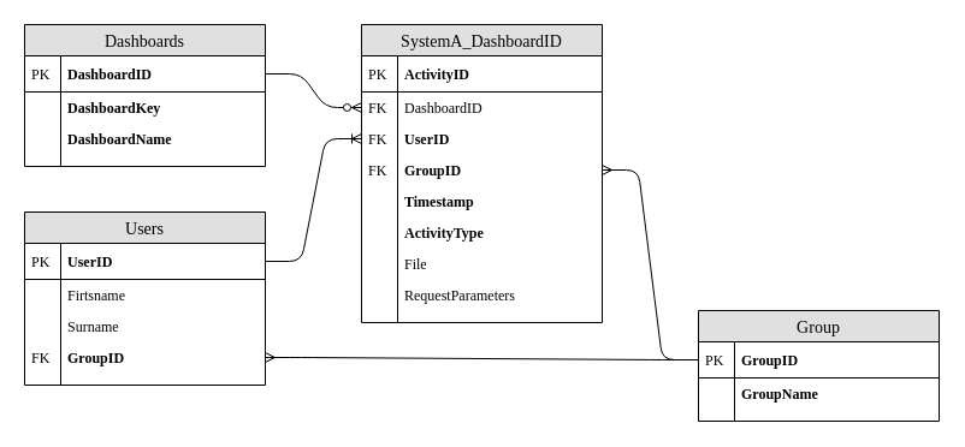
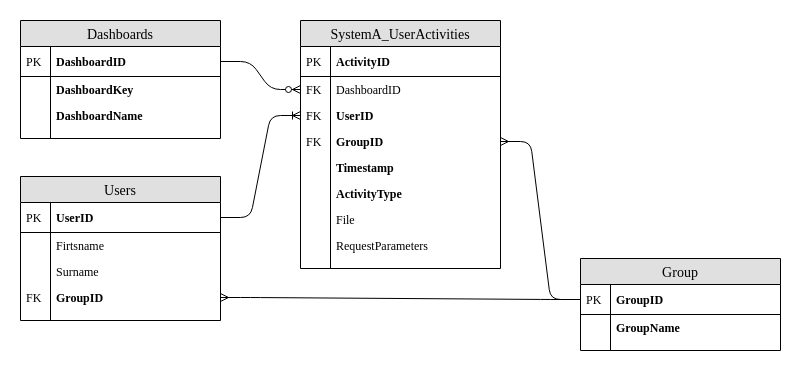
  <mxCell id="0" />
  <mxCell id="1" parent="0" />
  <mxCell id="2" value="Dashboards" style="swimlane;fontStyle=0;childLayout=stackLayout;horizontal=1;startSize=26;fillColor=#e0e0e0;horizontalStack=0;resizeParent=1;resizeParentMax=0;resizeLast=0;collapsible=1;marginBottom=0;swimlaneFillColor=#ffffff;align=center;fontSize=14;fontFamily=Times New Roman;" parent="1" vertex="1"><mxGeometry x="20" y="20" width="200" height="118" as="geometry" /></mxCell>
  <mxCell id="3" value="DashboardID" style="shape=partialRectangle;top=0;left=0;right=0;bottom=1;align=left;verticalAlign=middle;fillColor=none;spacingLeft=34;spacingRight=4;overflow=hidden;rotatable=0;points=[[0,0.5],[1,0.5]];portConstraint=eastwest;dropTarget=0;fontStyle=1;fontSize=12;fontFamily=Times New Roman;" parent="2" vertex="1"><mxGeometry y="26" width="200" height="30" as="geometry" /></mxCell>
  <mxCell id="4" value="PK" style="shape=partialRectangle;top=0;left=0;bottom=0;fillColor=none;align=left;verticalAlign=middle;spacingLeft=4;spacingRight=4;overflow=hidden;rotatable=0;points=[];portConstraint=eastwest;part=1;fontSize=12;fontFamily=Times New Roman;" parent="3" vertex="1" connectable="0"><mxGeometry width="30" height="30" as="geometry" /></mxCell>
  <mxCell id="5" value="DashboardKey" style="shape=partialRectangle;top=0;left=0;right=0;bottom=0;align=left;verticalAlign=top;fillColor=none;spacingLeft=34;spacingRight=4;overflow=hidden;rotatable=0;points=[[0,0.5],[1,0.5]];portConstraint=eastwest;dropTarget=0;fontSize=12;fontStyle=1;fontFamily=Times New Roman;" parent="2" vertex="1"><mxGeometry y="56" width="200" height="26" as="geometry" /></mxCell>
  <mxCell id="6" value="" style="shape=partialRectangle;top=0;left=0;bottom=0;fillColor=none;align=left;verticalAlign=top;spacingLeft=4;spacingRight=4;overflow=hidden;rotatable=0;points=[];portConstraint=eastwest;part=1;fontSize=12;fontFamily=Times New Roman;" parent="5" vertex="1" connectable="0"><mxGeometry width="30" height="26" as="geometry" /></mxCell>
  <mxCell id="7" value="DashboardName" style="shape=partialRectangle;top=0;left=0;right=0;bottom=0;align=left;verticalAlign=top;fillColor=none;spacingLeft=34;spacingRight=4;overflow=hidden;rotatable=0;points=[[0,0.5],[1,0.5]];portConstraint=eastwest;dropTarget=0;fontSize=12;fontStyle=1;fontFamily=Times New Roman;" parent="2" vertex="1"><mxGeometry y="82" width="200" height="26" as="geometry" /></mxCell>
  <mxCell id="8" value="" style="shape=partialRectangle;top=0;left=0;bottom=0;fillColor=none;align=left;verticalAlign=top;spacingLeft=4;spacingRight=4;overflow=hidden;rotatable=0;points=[];portConstraint=eastwest;part=1;fontSize=12;fontFamily=Times New Roman;" parent="7" vertex="1" connectable="0"><mxGeometry width="30" height="26" as="geometry" /></mxCell>
  <mxCell id="9" value="" style="shape=partialRectangle;top=0;left=0;right=0;bottom=0;align=left;verticalAlign=top;fillColor=none;spacingLeft=34;spacingRight=4;overflow=hidden;rotatable=0;points=[[0,0.5],[1,0.5]];portConstraint=eastwest;dropTarget=0;fontSize=12;fontFamily=Times New Roman;" parent="2" vertex="1"><mxGeometry y="108" width="200" height="10" as="geometry" /></mxCell>
  <mxCell id="10" value="" style="shape=partialRectangle;top=0;left=0;bottom=0;fillColor=none;align=left;verticalAlign=top;spacingLeft=4;spacingRight=4;overflow=hidden;rotatable=0;points=[];portConstraint=eastwest;part=1;fontSize=12;fontFamily=Times New Roman;" parent="9" vertex="1" connectable="0"><mxGeometry width="30" height="10" as="geometry" /></mxCell>
- <mxCell id="11" value="SystemA_DashboardID" style="swimlane;fontStyle=0;childLayout=stackLayout;horizontal=1;startSize=26;fillColor=#e0e0e0;horizontalStack=0;resizeParent=1;resizeParentMax=0;resizeLast=0;collapsible=1;marginBottom=0;swimlaneFillColor=#ffffff;align=center;fontSize=14;fontFamily=Times New Roman;" parent="1" vertex="1"><mxGeometry x="300" y="20" width="200" height="248" as="geometry" /></mxCell>
+ <mxCell id="11" value="SystemA_UserActivities" style="swimlane;fontStyle=0;childLayout=stackLayout;horizontal=1;startSize=26;fillColor=#e0e0e0;horizontalStack=0;resizeParent=1;resizeParentMax=0;resizeLast=0;collapsible=1;marginBottom=0;swimlaneFillColor=#ffffff;align=center;fontSize=14;fontFamily=Times New Roman;" parent="1" vertex="1"><mxGeometry x="300" y="20" width="200" height="248" as="geometry" /></mxCell>
  <mxCell id="12" value="ActivityID" style="shape=partialRectangle;top=0;left=0;right=0;bottom=1;align=left;verticalAlign=middle;fillColor=none;spacingLeft=34;spacingRight=4;overflow=hidden;rotatable=0;points=[[0,0.5],[1,0.5]];portConstraint=eastwest;dropTarget=0;fontStyle=1;fontSize=12;fontFamily=Times New Roman;" parent="11" vertex="1"><mxGeometry y="26" width="200" height="30" as="geometry" /></mxCell>
  <mxCell id="13" value="PK" style="shape=partialRectangle;top=0;left=0;bottom=0;fillColor=none;align=left;verticalAlign=middle;spacingLeft=4;spacingRight=4;overflow=hidden;rotatable=0;points=[];portConstraint=eastwest;part=1;fontSize=12;fontFamily=Times New Roman;" parent="12" vertex="1" connectable="0"><mxGeometry width="30" height="30" as="geometry" /></mxCell>
  <mxCell id="14" value="DashboardID" style="shape=partialRectangle;top=0;left=0;right=0;bottom=0;align=left;verticalAlign=top;fillColor=none;spacingLeft=34;spacingRight=4;overflow=hidden;rotatable=0;points=[[0,0.5],[1,0.5]];portConstraint=eastwest;dropTarget=0;fontSize=12;fontFamily=Times New Roman;" parent="11" vertex="1"><mxGeometry y="56" width="200" height="26" as="geometry" /></mxCell>
  <mxCell id="15" value="FK" style="shape=partialRectangle;top=0;left=0;bottom=0;fillColor=none;align=left;verticalAlign=top;spacingLeft=4;spacingRight=4;overflow=hidden;rotatable=0;points=[];portConstraint=eastwest;part=1;fontSize=12;fontFamily=Times New Roman;" parent="14" vertex="1" connectable="0"><mxGeometry width="30" height="26" as="geometry" /></mxCell>
  <mxCell id="16" value="UserID" style="shape=partialRectangle;top=0;left=0;right=0;bottom=0;align=left;verticalAlign=top;fillColor=none;spacingLeft=34;spacingRight=4;overflow=hidden;rotatable=0;points=[[0,0.5],[1,0.5]];portConstraint=eastwest;dropTarget=0;fontSize=12;fontStyle=1;fontFamily=Times New Roman;" parent="11" vertex="1"><mxGeometry y="82" width="200" height="26" as="geometry" /></mxCell>
  <mxCell id="17" value="FK" style="shape=partialRectangle;top=0;left=0;bottom=0;fillColor=none;align=left;verticalAlign=top;spacingLeft=4;spacingRight=4;overflow=hidden;rotatable=0;points=[];portConstraint=eastwest;part=1;fontSize=12;fontFamily=Times New Roman;" parent="16" vertex="1" connectable="0"><mxGeometry width="30" height="26" as="geometry" /></mxCell>
  <mxCell id="18" value="GroupID" style="shape=partialRectangle;top=0;left=0;right=0;bottom=0;align=left;verticalAlign=top;fillColor=none;spacingLeft=34;spacingRight=4;overflow=hidden;rotatable=0;points=[[0,0.5],[1,0.5]];portConstraint=eastwest;dropTarget=0;fontSize=12;fontFamily=Times New Roman;fontStyle=1" parent="11" vertex="1"><mxGeometry y="108" width="200" height="26" as="geometry" /></mxCell>
  <mxCell id="19" value="FK" style="shape=partialRectangle;top=0;left=0;bottom=0;fillColor=none;align=left;verticalAlign=top;spacingLeft=4;spacingRight=4;overflow=hidden;rotatable=0;points=[];portConstraint=eastwest;part=1;fontSize=12;fontFamily=Times New Roman;" parent="18" vertex="1" connectable="0"><mxGeometry width="30" height="26" as="geometry" /></mxCell>
  <mxCell id="20" value="Timestamp" style="shape=partialRectangle;top=0;left=0;right=0;bottom=0;align=left;verticalAlign=top;fillColor=none;spacingLeft=34;spacingRight=4;overflow=hidden;rotatable=0;points=[[0,0.5],[1,0.5]];portConstraint=eastwest;dropTarget=0;fontSize=12;fontStyle=1;fontFamily=Times New Roman;" parent="11" vertex="1"><mxGeometry y="134" width="200" height="26" as="geometry" /></mxCell>
  <mxCell id="21" value="" style="shape=partialRectangle;top=0;left=0;bottom=0;fillColor=none;align=left;verticalAlign=top;spacingLeft=4;spacingRight=4;overflow=hidden;rotatable=0;points=[];portConstraint=eastwest;part=1;fontSize=12;fontFamily=Times New Roman;" parent="20" vertex="1" connectable="0"><mxGeometry width="30" height="26" as="geometry" /></mxCell>
  <mxCell id="22" value="ActivityType" style="shape=partialRectangle;top=0;left=0;right=0;bottom=0;align=left;verticalAlign=top;fillColor=none;spacingLeft=34;spacingRight=4;overflow=hidden;rotatable=0;points=[[0,0.5],[1,0.5]];portConstraint=eastwest;dropTarget=0;fontSize=12;fontStyle=1;fontFamily=Times New Roman;" parent="11" vertex="1"><mxGeometry y="160" width="200" height="26" as="geometry" /></mxCell>
  <mxCell id="23" value="" style="shape=partialRectangle;top=0;left=0;bottom=0;fillColor=none;align=left;verticalAlign=top;spacingLeft=4;spacingRight=4;overflow=hidden;rotatable=0;points=[];portConstraint=eastwest;part=1;fontSize=12;fontFamily=Times New Roman;" parent="22" vertex="1" connectable="0"><mxGeometry width="30" height="26" as="geometry" /></mxCell>
  <mxCell id="24" value="File" style="shape=partialRectangle;top=0;left=0;right=0;bottom=0;align=left;verticalAlign=top;fillColor=none;spacingLeft=34;spacingRight=4;overflow=hidden;rotatable=0;points=[[0,0.5],[1,0.5]];portConstraint=eastwest;dropTarget=0;fontSize=12;fontFamily=Times New Roman;" parent="11" vertex="1"><mxGeometry y="186" width="200" height="26" as="geometry" /></mxCell>
  <mxCell id="25" value="" style="shape=partialRectangle;top=0;left=0;bottom=0;fillColor=none;align=left;verticalAlign=top;spacingLeft=4;spacingRight=4;overflow=hidden;rotatable=0;points=[];portConstraint=eastwest;part=1;fontSize=12;fontFamily=Times New Roman;" parent="24" vertex="1" connectable="0"><mxGeometry width="30" height="26" as="geometry" /></mxCell>
  <mxCell id="26" value="RequestParameters" style="shape=partialRectangle;top=0;left=0;right=0;bottom=0;align=left;verticalAlign=top;fillColor=none;spacingLeft=34;spacingRight=4;overflow=hidden;rotatable=0;points=[[0,0.5],[1,0.5]];portConstraint=eastwest;dropTarget=0;fontSize=12;fontFamily=Times New Roman;" parent="11" vertex="1"><mxGeometry y="212" width="200" height="26" as="geometry" /></mxCell>
  <mxCell id="27" value="" style="shape=partialRectangle;top=0;left=0;bottom=0;fillColor=none;align=left;verticalAlign=top;spacingLeft=4;spacingRight=4;overflow=hidden;rotatable=0;points=[];portConstraint=eastwest;part=1;fontSize=12;fontFamily=Times New Roman;" parent="26" vertex="1" connectable="0"><mxGeometry width="30" height="26" as="geometry" /></mxCell>
  <mxCell id="28" value="" style="shape=partialRectangle;top=0;left=0;right=0;bottom=0;align=left;verticalAlign=top;fillColor=none;spacingLeft=34;spacingRight=4;overflow=hidden;rotatable=0;points=[[0,0.5],[1,0.5]];portConstraint=eastwest;dropTarget=0;fontSize=12;fontFamily=Times New Roman;" parent="11" vertex="1"><mxGeometry y="238" width="200" height="10" as="geometry" /></mxCell>
  <mxCell id="29" value="" style="shape=partialRectangle;top=0;left=0;bottom=0;fillColor=none;align=left;verticalAlign=top;spacingLeft=4;spacingRight=4;overflow=hidden;rotatable=0;points=[];portConstraint=eastwest;part=1;fontSize=12;fontFamily=Times New Roman;" parent="28" vertex="1" connectable="0"><mxGeometry width="30" height="10" as="geometry" /></mxCell>
  <mxCell id="30" value="Users" style="swimlane;fontStyle=0;childLayout=stackLayout;horizontal=1;startSize=26;fillColor=#e0e0e0;horizontalStack=0;resizeParent=1;resizeParentMax=0;resizeLast=0;collapsible=1;marginBottom=0;swimlaneFillColor=#ffffff;align=center;fontSize=14;fontFamily=Times New Roman;" parent="1" vertex="1"><mxGeometry x="20" y="176" width="200" height="144" as="geometry" /></mxCell>
  <mxCell id="31" value="UserID" style="shape=partialRectangle;top=0;left=0;right=0;bottom=1;align=left;verticalAlign=middle;fillColor=none;spacingLeft=34;spacingRight=4;overflow=hidden;rotatable=0;points=[[0,0.5],[1,0.5]];portConstraint=eastwest;dropTarget=0;fontStyle=1;fontSize=12;fontFamily=Times New Roman;" parent="30" vertex="1"><mxGeometry y="26" width="200" height="30" as="geometry" /></mxCell>
  <mxCell id="32" value="PK" style="shape=partialRectangle;top=0;left=0;bottom=0;fillColor=none;align=left;verticalAlign=middle;spacingLeft=4;spacingRight=4;overflow=hidden;rotatable=0;points=[];portConstraint=eastwest;part=1;fontSize=12;fontFamily=Times New Roman;" parent="31" vertex="1" connectable="0"><mxGeometry width="30" height="30" as="geometry" /></mxCell>
  <mxCell id="33" value="Firtsname" style="shape=partialRectangle;top=0;left=0;right=0;bottom=0;align=left;verticalAlign=top;fillColor=none;spacingLeft=34;spacingRight=4;overflow=hidden;rotatable=0;points=[[0,0.5],[1,0.5]];portConstraint=eastwest;dropTarget=0;fontSize=12;fontFamily=Times New Roman;" parent="30" vertex="1"><mxGeometry y="56" width="200" height="26" as="geometry" /></mxCell>
  <mxCell id="34" value="" style="shape=partialRectangle;top=0;left=0;bottom=0;fillColor=none;align=left;verticalAlign=top;spacingLeft=4;spacingRight=4;overflow=hidden;rotatable=0;points=[];portConstraint=eastwest;part=1;fontSize=12;fontFamily=Times New Roman;" parent="33" vertex="1" connectable="0"><mxGeometry width="30" height="26" as="geometry" /></mxCell>
  <mxCell id="35" value="Surname" style="shape=partialRectangle;top=0;left=0;right=0;bottom=0;align=left;verticalAlign=top;fillColor=none;spacingLeft=34;spacingRight=4;overflow=hidden;rotatable=0;points=[[0,0.5],[1,0.5]];portConstraint=eastwest;dropTarget=0;fontSize=12;fontFamily=Times New Roman;" parent="30" vertex="1"><mxGeometry y="82" width="200" height="26" as="geometry" /></mxCell>
  <mxCell id="36" value="" style="shape=partialRectangle;top=0;left=0;bottom=0;fillColor=none;align=left;verticalAlign=top;spacingLeft=4;spacingRight=4;overflow=hidden;rotatable=0;points=[];portConstraint=eastwest;part=1;fontSize=12;fontFamily=Times New Roman;" parent="35" vertex="1" connectable="0"><mxGeometry width="30" height="26" as="geometry" /></mxCell>
  <mxCell id="37" value="GroupID" style="shape=partialRectangle;top=0;left=0;right=0;bottom=0;align=left;verticalAlign=top;fillColor=none;spacingLeft=34;spacingRight=4;overflow=hidden;rotatable=0;points=[[0,0.5],[1,0.5]];portConstraint=eastwest;dropTarget=0;fontSize=12;fontStyle=1;fontFamily=Times New Roman;" parent="30" vertex="1"><mxGeometry y="108" width="200" height="26" as="geometry" /></mxCell>
  <mxCell id="38" value="FK" style="shape=partialRectangle;top=0;left=0;bottom=0;fillColor=none;align=left;verticalAlign=top;spacingLeft=4;spacingRight=4;overflow=hidden;rotatable=0;points=[];portConstraint=eastwest;part=1;fontSize=12;fontFamily=Times New Roman;" parent="37" vertex="1" connectable="0"><mxGeometry width="30" height="26" as="geometry" /></mxCell>
  <mxCell id="39" value="" style="shape=partialRectangle;top=0;left=0;right=0;bottom=0;align=left;verticalAlign=top;fillColor=none;spacingLeft=34;spacingRight=4;overflow=hidden;rotatable=0;points=[[0,0.5],[1,0.5]];portConstraint=eastwest;dropTarget=0;fontSize=12;fontFamily=Times New Roman;" parent="30" vertex="1"><mxGeometry y="134" width="200" height="10" as="geometry" /></mxCell>
  <mxCell id="40" value="" style="shape=partialRectangle;top=0;left=0;bottom=0;fillColor=none;align=left;verticalAlign=top;spacingLeft=4;spacingRight=4;overflow=hidden;rotatable=0;points=[];portConstraint=eastwest;part=1;fontSize=12;fontFamily=Times New Roman;" parent="39" vertex="1" connectable="0"><mxGeometry width="30" height="10" as="geometry" /></mxCell>
  <mxCell id="41" value="" style="edgeStyle=entityRelationEdgeStyle;fontSize=12;html=1;endArrow=ERzeroToMany;exitX=1;exitY=0.5;exitDx=0;exitDy=0;entryX=0;entryY=0.5;entryDx=0;entryDy=0;fontFamily=Times New Roman;endFill=1;" parent="1" source="3" target="14" edge="1"><mxGeometry width="100" height="100" relative="1" as="geometry"><mxPoint x="20" y="388" as="sourcePoint" /><mxPoint x="120" y="288" as="targetPoint" /></mxGeometry></mxCell>
  <mxCell id="42" value="Group" style="swimlane;fontStyle=0;childLayout=stackLayout;horizontal=1;startSize=26;fillColor=#e0e0e0;horizontalStack=0;resizeParent=1;resizeParentMax=0;resizeLast=0;collapsible=1;marginBottom=0;swimlaneFillColor=#ffffff;align=center;fontSize=14;fontFamily=Times New Roman;" parent="1" vertex="1"><mxGeometry x="580" y="258" width="200" height="92" as="geometry" /></mxCell>
  <mxCell id="43" value="GroupID" style="shape=partialRectangle;top=0;left=0;right=0;bottom=1;align=left;verticalAlign=middle;fillColor=none;spacingLeft=34;spacingRight=4;overflow=hidden;rotatable=0;points=[[0,0.5],[1,0.5]];portConstraint=eastwest;dropTarget=0;fontStyle=1;fontSize=12;fontFamily=Times New Roman;" parent="42" vertex="1"><mxGeometry y="26" width="200" height="30" as="geometry" /></mxCell>
  <mxCell id="44" value="PK" style="shape=partialRectangle;top=0;left=0;bottom=0;fillColor=none;align=left;verticalAlign=middle;spacingLeft=4;spacingRight=4;overflow=hidden;rotatable=0;points=[];portConstraint=eastwest;part=1;fontSize=12;fontFamily=Times New Roman;" parent="43" vertex="1" connectable="0"><mxGeometry width="30" height="30" as="geometry" /></mxCell>
  <mxCell id="45" value="GroupName" style="shape=partialRectangle;top=0;left=0;right=0;bottom=0;align=left;verticalAlign=top;fillColor=none;spacingLeft=34;spacingRight=4;overflow=hidden;rotatable=0;points=[[0,0.5],[1,0.5]];portConstraint=eastwest;dropTarget=0;fontSize=12;fontStyle=1;fontFamily=Times New Roman;" parent="42" vertex="1"><mxGeometry y="56" width="200" height="26" as="geometry" /></mxCell>
  <mxCell id="46" value="" style="shape=partialRectangle;top=0;left=0;bottom=0;fillColor=none;align=left;verticalAlign=top;spacingLeft=4;spacingRight=4;overflow=hidden;rotatable=0;points=[];portConstraint=eastwest;part=1;fontSize=12;fontFamily=Times New Roman;" parent="45" vertex="1" connectable="0"><mxGeometry width="30" height="26" as="geometry" /></mxCell>
  <mxCell id="47" value="" style="shape=partialRectangle;top=0;left=0;right=0;bottom=0;align=left;verticalAlign=top;fillColor=none;spacingLeft=34;spacingRight=4;overflow=hidden;rotatable=0;points=[[0,0.5],[1,0.5]];portConstraint=eastwest;dropTarget=0;fontSize=12;fontFamily=Times New Roman;" parent="42" vertex="1"><mxGeometry y="82" width="200" height="10" as="geometry" /></mxCell>
  <mxCell id="48" value="" style="shape=partialRectangle;top=0;left=0;bottom=0;fillColor=none;align=left;verticalAlign=top;spacingLeft=4;spacingRight=4;overflow=hidden;rotatable=0;points=[];portConstraint=eastwest;part=1;fontSize=12;fontFamily=Times New Roman;" parent="47" vertex="1" connectable="0"><mxGeometry width="30" height="10" as="geometry" /></mxCell>
  <mxCell id="49" value="" style="edgeStyle=entityRelationEdgeStyle;fontSize=12;html=1;endArrow=ERoneToMany;exitX=1;exitY=0.5;exitDx=0;exitDy=0;entryX=0;entryY=0.5;entryDx=0;entryDy=0;fontFamily=Times New Roman;" parent="1" source="31" target="16" edge="1"><mxGeometry width="100" height="100" relative="1" as="geometry"><mxPoint x="280" y="398" as="sourcePoint" /><mxPoint x="360" y="426" as="targetPoint" /></mxGeometry></mxCell>
  <mxCell id="50" value="" style="edgeStyle=entityRelationEdgeStyle;fontSize=12;html=1;endArrow=none;exitX=1;exitY=0.5;exitDx=0;exitDy=0;entryX=0;entryY=0.5;entryDx=0;entryDy=0;fontFamily=Times New Roman;endFill=0;startArrow=ERmany;startFill=0;" parent="1" source="37" target="43" edge="1"><mxGeometry width="100" height="100" relative="1" as="geometry"><mxPoint x="420" y="425" as="sourcePoint" /><mxPoint x="500" y="323" as="targetPoint" /></mxGeometry></mxCell>
  <mxCell id="51" value="" style="edgeStyle=entityRelationEdgeStyle;fontSize=12;html=1;endArrow=none;exitX=1;exitY=0.5;exitDx=0;exitDy=0;entryX=0;entryY=0.5;entryDx=0;entryDy=0;fontFamily=Times New Roman;endFill=0;startArrow=ERmany;startFill=0;" parent="1" source="18" target="43" edge="1"><mxGeometry width="100" height="100" relative="1" as="geometry"><mxPoint x="230" y="333" as="sourcePoint" /><mxPoint x="590" y="309" as="targetPoint" /></mxGeometry></mxCell>
